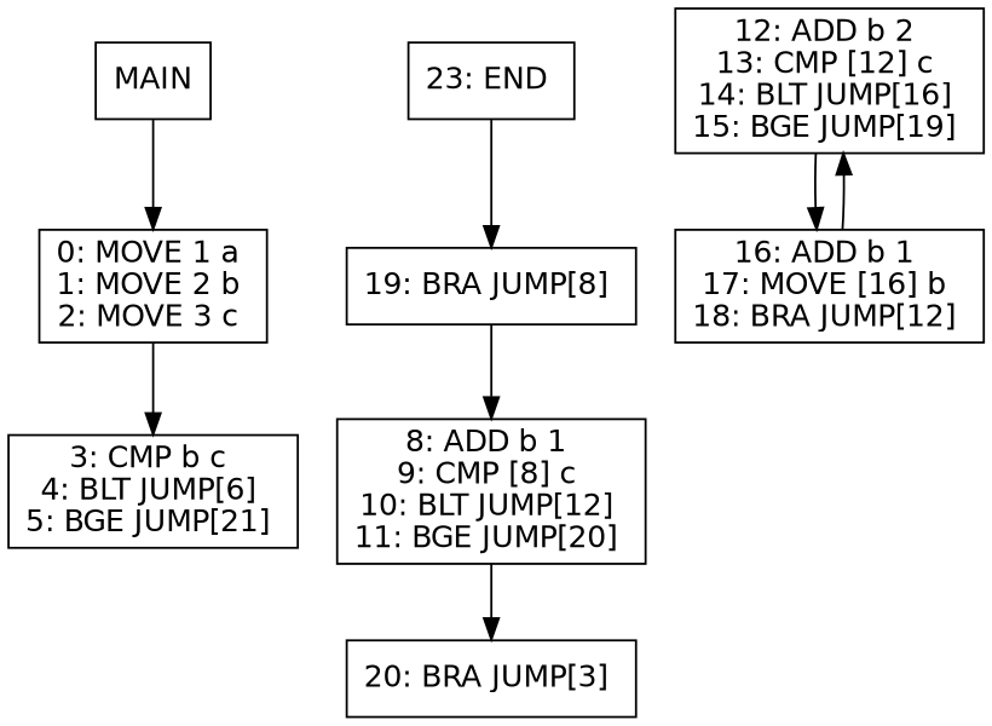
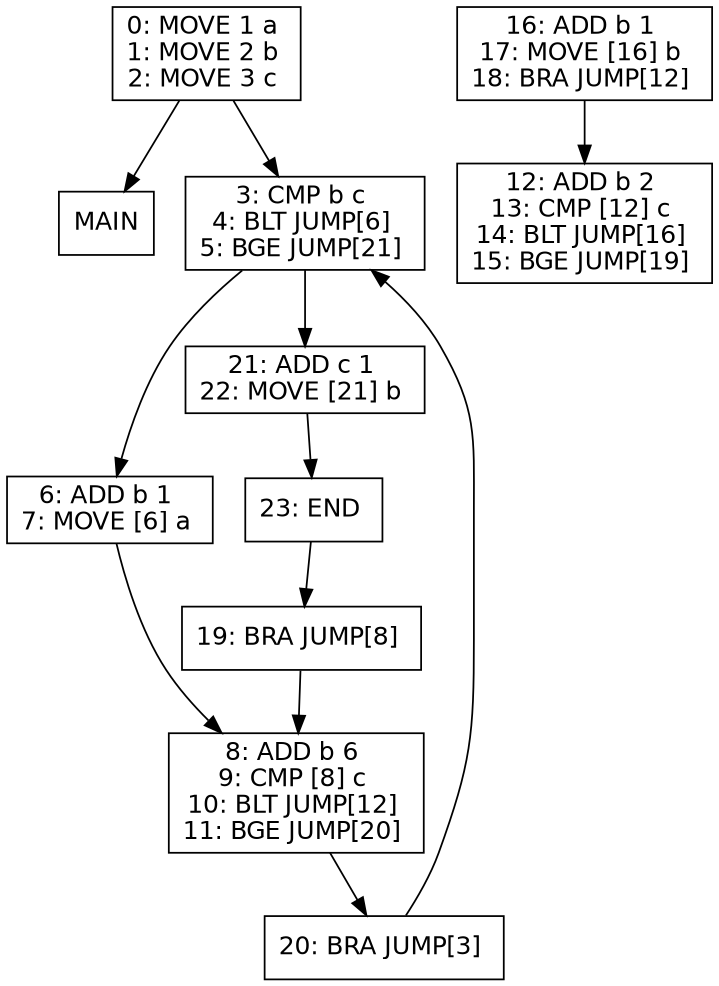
  digraph {
    fontname="DejaVu Sans"
    node [fontname="DejaVu Sans" shape=box]
    edge [fontname="DejaVu Sans"]
    n1 [label=MAIN]
    n2 [label="0: MOVE 1 a \n1: MOVE 2 b \n2: MOVE 3 c \n"]
    n3 [label="3: CMP b c \n4: BLT JUMP[6] \n5: BGE JUMP[21] \n"]
-   n6 [label="8: ADD b 1 \n9: CMP [8] c \n10: BLT JUMP[12] \n11: BGE JUMP[20] \n"]
+   n4 [label="6: ADD b 1 \n7: MOVE [6] a \n"]
+   n5 [label="21: ADD c 1 \n22: MOVE [21] b \n"]
+   n6 [label="8: ADD b 6 \n9: CMP [8] c \n10: BLT JUMP[12] \n11: BGE JUMP[20] \n"]
    n7 [label="23: END \n"]
    n8 [label="20: BRA JUMP[3] \n"]
    n9 [label="12: ADD b 2 \n13: CMP [12] c \n14: BLT JUMP[16] \n15: BGE JUMP[19] \n"]
    n10 [label="16: ADD b 1 \n17: MOVE [16] b \n18: BRA JUMP[12] \n"]
    n11 [label="19: BRA JUMP[8] \n"]
-   n1 -> n2
+   n2 -> n1
    n2 -> n3
+   n3 -> n4
+   n3 -> n5
+   n4 -> n6
+   n5 -> n7
    n6 -> n8
    n7 -> n11
-   n9 -> n10
+   n8 -> n3
    n10 -> n9
    n11 -> n6
  }
